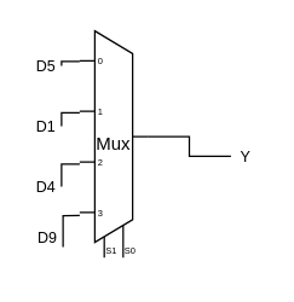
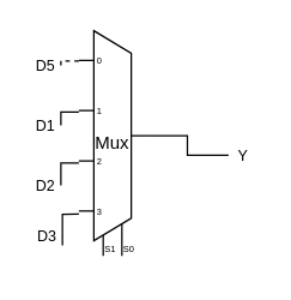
  <mxCell id="0" />
  <mxCell id="1" parent="0" />
- <mxCell id="2" style="edgeStyle=orthogonalEdgeStyle;rounded=0;orthogonalLoop=1;jettySize=auto;html=1;exitX=0;exitY=0.114;exitDx=0;exitDy=3;exitPerimeter=0;entryX=1;entryY=0.5;entryDx=0;entryDy=0;endArrow=none;endFill=0;" parent="1" source="6" target="7" edge="1"><mxGeometry relative="1" as="geometry"><mxPoint x="42" y="23" as="targetPoint" /></mxGeometry></mxCell>
+ <mxCell id="2" style="edgeStyle=orthogonalEdgeStyle;rounded=0;orthogonalLoop=1;jettySize=auto;html=1;exitX=0;exitY=0.114;exitDx=0;exitDy=3;exitPerimeter=0;entryX=1;entryY=0.5;entryDx=0;entryDy=0;endArrow=none;endFill=0;dashed=1;" parent="1" source="6" target="7" edge="1"><mxGeometry relative="1" as="geometry"><mxPoint x="42" y="23" as="targetPoint" /></mxGeometry></mxCell>
  <mxCell id="3" style="edgeStyle=orthogonalEdgeStyle;shape=connector;rounded=0;orthogonalLoop=1;jettySize=auto;html=1;exitX=0;exitY=0.341;exitDx=0;exitDy=3;exitPerimeter=0;entryX=1;entryY=0.5;entryDx=0;entryDy=0;strokeColor=default;align=center;verticalAlign=middle;fontFamily=Helvetica;fontSize=11;fontColor=default;labelBackgroundColor=default;endArrow=none;endFill=0;" parent="1" source="6" target="8" edge="1"><mxGeometry relative="1" as="geometry" /></mxCell>
  <mxCell id="4" style="edgeStyle=orthogonalEdgeStyle;shape=connector;rounded=0;orthogonalLoop=1;jettySize=auto;html=1;exitX=0;exitY=0.795;exitDx=0;exitDy=3;exitPerimeter=0;entryX=1;entryY=0.5;entryDx=0;entryDy=0;strokeColor=default;align=center;verticalAlign=middle;fontFamily=Helvetica;fontSize=11;fontColor=default;labelBackgroundColor=default;endArrow=none;endFill=0;" parent="1" source="6" target="10" edge="1"><mxGeometry relative="1" as="geometry" /></mxCell>
  <mxCell id="5" style="edgeStyle=orthogonalEdgeStyle;shape=connector;rounded=0;orthogonalLoop=1;jettySize=auto;html=1;exitX=1;exitY=0.5;exitDx=0;exitDy=-5;exitPerimeter=0;entryX=0;entryY=0.5;entryDx=0;entryDy=0;strokeColor=default;align=center;verticalAlign=middle;fontFamily=Helvetica;fontSize=11;fontColor=default;labelBackgroundColor=default;endArrow=none;endFill=0;" parent="1" source="6" target="12" edge="1"><mxGeometry relative="1" as="geometry" /></mxCell>
  <mxCell id="6" value="Mux" style="shadow=0;dashed=0;align=center;html=1;strokeWidth=1;shape=mxgraph.electrical.abstract.mux2;whiteSpace=wrap;selectorPins=2;fillOpacity=100;" parent="1" vertex="1"><mxGeometry x="52" y="20" width="45" height="150" as="geometry" /></mxCell>
  <mxCell id="7" value="D5" style="text;html=1;align=center;verticalAlign=middle;whiteSpace=wrap;rounded=0;fontSize=10;" parent="1" vertex="1"><mxGeometry x="20" y="28" width="20" height="30" as="geometry" /></mxCell>
  <mxCell id="8" value="D1" style="text;html=1;align=center;verticalAlign=middle;whiteSpace=wrap;rounded=0;fontSize=10;" parent="1" vertex="1"><mxGeometry x="20" y="68" width="20" height="30" as="geometry" /></mxCell>
- <mxCell id="9" value="D4" style="text;html=1;align=center;verticalAlign=middle;whiteSpace=wrap;rounded=0;fontSize=10;" parent="1" vertex="1"><mxGeometry x="20" y="108" width="20" height="30" as="geometry" /></mxCell>
- <mxCell id="10" value="D9&lt;div&gt;&lt;br&gt;&lt;/div&gt;" style="text;html=1;align=center;verticalAlign=middle;whiteSpace=wrap;rounded=0;fontSize=10;" parent="1" vertex="1"><mxGeometry x="21" y="148" width="20" height="30" as="geometry" /></mxCell>
+ <mxCell id="9" value="D2" style="text;html=1;align=center;verticalAlign=middle;whiteSpace=wrap;rounded=0;fontSize=10;" parent="1" vertex="1"><mxGeometry x="20" y="108" width="20" height="30" as="geometry" /></mxCell>
+ <mxCell id="10" value="D3&lt;div&gt;&lt;br&gt;&lt;/div&gt;" style="text;html=1;align=center;verticalAlign=middle;whiteSpace=wrap;rounded=0;fontSize=10;" parent="1" vertex="1"><mxGeometry x="21" y="148" width="20" height="30" as="geometry" /></mxCell>
  <mxCell id="11" style="edgeStyle=orthogonalEdgeStyle;shape=connector;rounded=0;orthogonalLoop=1;jettySize=auto;html=1;exitX=0;exitY=0.568;exitDx=0;exitDy=3;exitPerimeter=0;strokeColor=default;align=center;verticalAlign=middle;fontFamily=Helvetica;fontSize=11;fontColor=default;labelBackgroundColor=default;endArrow=none;endFill=0;entryX=1;entryY=0.5;entryDx=0;entryDy=0;" parent="1" source="6" target="9" edge="1"><mxGeometry relative="1" as="geometry"><mxPoint x="32" y="123" as="targetPoint" /></mxGeometry></mxCell>
  <mxCell id="12" value="Y" style="text;html=1;align=center;verticalAlign=middle;whiteSpace=wrap;rounded=0;fontSize=10;" parent="1" vertex="1"><mxGeometry x="152" y="88" width="20" height="30" as="geometry" /></mxCell>
